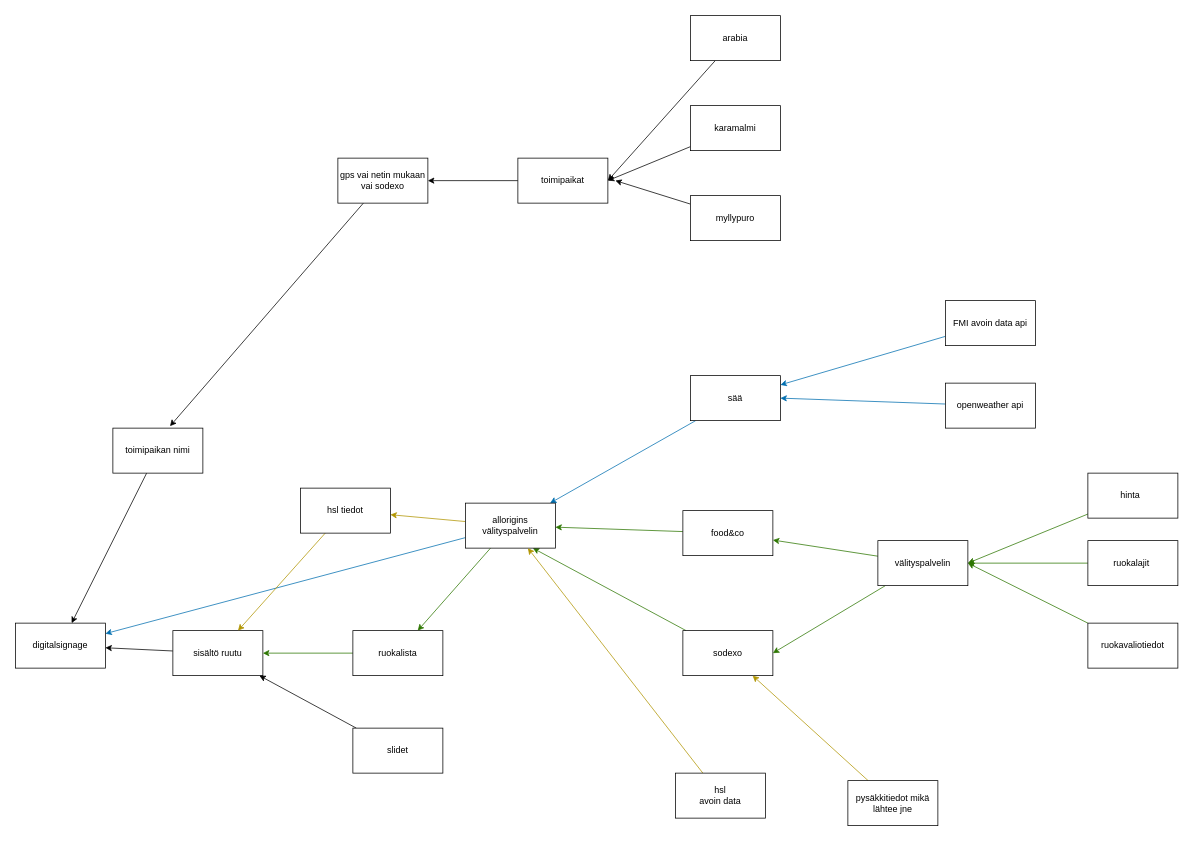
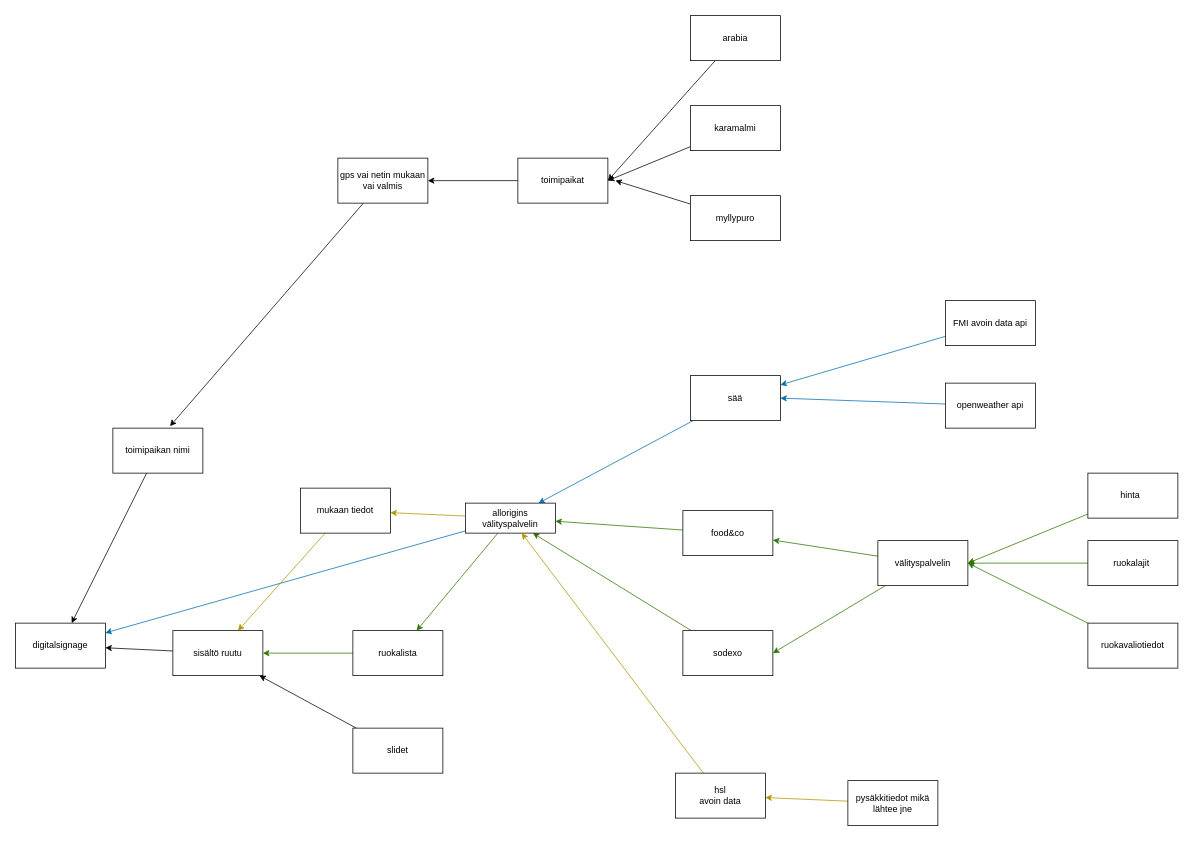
  <mxCell id="0" />
  <mxCell id="1" parent="0" />
  <mxCell id="2" style="edgeStyle=none;html=1;" edge="1" parent="1" source="3" target="6"><mxGeometry relative="1" as="geometry" /></mxCell>
  <mxCell id="3" value="sisältö ruutu" style="rounded=0;whiteSpace=wrap;html=1;" parent="1" vertex="1"><mxGeometry x="230" y="840" width="120" height="60" as="geometry" /></mxCell>
  <mxCell id="4" style="edgeStyle=none;html=1;fillColor=#60a917;strokeColor=#2D7600;" edge="1" parent="1" source="5" target="3"><mxGeometry relative="1" as="geometry" /></mxCell>
  <mxCell id="5" value="ruokalista&lt;br&gt;" style="rounded=0;whiteSpace=wrap;html=1;" vertex="1" parent="1"><mxGeometry x="470" y="840" width="120" height="60" as="geometry" /></mxCell>
  <mxCell id="6" value="digitalsignage" style="rounded=0;whiteSpace=wrap;html=1;" vertex="1" parent="1"><mxGeometry x="20" y="830" width="120" height="60" as="geometry" /></mxCell>
  <mxCell id="7" style="edgeStyle=none;html=1;fillColor=#1ba1e2;strokeColor=#006EAF;" edge="1" parent="1" source="8" target="22"><mxGeometry relative="1" as="geometry" /></mxCell>
  <mxCell id="8" value="sää" style="rounded=0;whiteSpace=wrap;html=1;" vertex="1" parent="1"><mxGeometry x="920" y="500" width="120" height="60" as="geometry" /></mxCell>
  <mxCell id="9" style="edgeStyle=none;html=1;fillColor=#1ba1e2;strokeColor=#006EAF;" edge="1" parent="1" source="10" target="8"><mxGeometry relative="1" as="geometry" /></mxCell>
  <mxCell id="10" value="FMI avoin data api" style="rounded=0;whiteSpace=wrap;html=1;" vertex="1" parent="1"><mxGeometry x="1260" y="400" width="120" height="60" as="geometry" /></mxCell>
  <mxCell id="11" style="edgeStyle=none;html=1;entryX=1;entryY=0.5;entryDx=0;entryDy=0;fillColor=#1ba1e2;strokeColor=#006EAF;" edge="1" parent="1" source="12" target="8"><mxGeometry relative="1" as="geometry" /></mxCell>
  <mxCell id="12" value="openweather api" style="rounded=0;whiteSpace=wrap;html=1;" vertex="1" parent="1"><mxGeometry x="1260" y="510" width="120" height="60" as="geometry" /></mxCell>
  <mxCell id="13" style="edgeStyle=none;html=1;" edge="1" parent="1" source="14" target="3"><mxGeometry relative="1" as="geometry" /></mxCell>
  <mxCell id="14" value="slidet" style="rounded=0;whiteSpace=wrap;html=1;" vertex="1" parent="1"><mxGeometry x="470" y="970" width="120" height="60" as="geometry" /></mxCell>
  <mxCell id="15" style="edgeStyle=none;html=1;fillColor=#60a917;strokeColor=#2D7600;" edge="1" parent="1" source="16" target="22"><mxGeometry relative="1" as="geometry" /></mxCell>
  <mxCell id="16" value="food&amp;amp;co" style="rounded=0;whiteSpace=wrap;html=1;" vertex="1" parent="1"><mxGeometry x="910" y="680" width="120" height="60" as="geometry" /></mxCell>
  <mxCell id="17" style="edgeStyle=none;html=1;entryX=0.75;entryY=1;entryDx=0;entryDy=0;fillColor=#60a917;strokeColor=#2D7600;" edge="1" parent="1" source="18" target="22"><mxGeometry relative="1" as="geometry" /></mxCell>
  <mxCell id="18" value="sodexo" style="rounded=0;whiteSpace=wrap;html=1;" vertex="1" parent="1"><mxGeometry x="910" y="840" width="120" height="60" as="geometry" /></mxCell>
  <mxCell id="19" style="edgeStyle=none;html=1;fillColor=#60a917;strokeColor=#2D7600;" edge="1" parent="1" source="22" target="5"><mxGeometry relative="1" as="geometry" /></mxCell>
  <mxCell id="20" style="edgeStyle=none;html=1;fillColor=#1ba1e2;strokeColor=#006EAF;" edge="1" parent="1" source="22" target="6"><mxGeometry relative="1" as="geometry" /></mxCell>
  <mxCell id="21" style="edgeStyle=none;html=1;fillColor=#e3c800;strokeColor=#B09500;" edge="1" parent="1" source="22" target="47"><mxGeometry relative="1" as="geometry" /></mxCell>
- <mxCell id="22" value="allorigins välityspalvelin&lt;br&gt;" style="rounded=0;whiteSpace=wrap;html=1;" vertex="1" parent="1"><mxGeometry x="620" y="670" width="120" height="60" as="geometry" /></mxCell>
+ <mxCell id="22" value="allorigins välityspalvelin&lt;br&gt;" style="rounded=0;whiteSpace=wrap;html=1;" vertex="1" parent="1"><mxGeometry x="620" y="670" width="120" height="40" as="geometry" /></mxCell>
  <mxCell id="23" style="edgeStyle=none;html=1;entryX=1;entryY=0.5;entryDx=0;entryDy=0;fillColor=#60a917;strokeColor=#2D7600;" edge="1" parent="1" source="24" target="31"><mxGeometry relative="1" as="geometry"><mxPoint x="1300" y="750" as="targetPoint" /></mxGeometry></mxCell>
  <mxCell id="24" value="hinta&amp;nbsp;&amp;nbsp;" style="rounded=0;whiteSpace=wrap;html=1;" vertex="1" parent="1"><mxGeometry x="1450" y="630" width="120" height="60" as="geometry" /></mxCell>
  <mxCell id="25" style="edgeStyle=none;html=1;fillColor=#60a917;strokeColor=#2D7600;" edge="1" parent="1" source="26" target="31"><mxGeometry relative="1" as="geometry" /></mxCell>
  <mxCell id="26" value="ruokalajit&amp;nbsp;" style="rounded=0;whiteSpace=wrap;html=1;" vertex="1" parent="1"><mxGeometry x="1450" y="720" width="120" height="60" as="geometry" /></mxCell>
  <mxCell id="27" style="edgeStyle=none;html=1;entryX=1;entryY=0.5;entryDx=0;entryDy=0;fillColor=#60a917;strokeColor=#2D7600;" edge="1" parent="1" source="28" target="31"><mxGeometry relative="1" as="geometry" /></mxCell>
  <mxCell id="28" value="ruokavaliotiedot" style="rounded=0;whiteSpace=wrap;html=1;" vertex="1" parent="1"><mxGeometry x="1450" y="830" width="120" height="60" as="geometry" /></mxCell>
  <mxCell id="29" style="edgeStyle=none;html=1;fillColor=#60a917;strokeColor=#2D7600;" edge="1" parent="1" source="31" target="16"><mxGeometry relative="1" as="geometry" /></mxCell>
  <mxCell id="30" style="edgeStyle=none;html=1;entryX=1;entryY=0.5;entryDx=0;entryDy=0;fillColor=#60a917;strokeColor=#2D7600;" edge="1" parent="1" source="31" target="18"><mxGeometry relative="1" as="geometry" /></mxCell>
  <mxCell id="31" value="välityspalvelin" style="rounded=0;whiteSpace=wrap;html=1;" vertex="1" parent="1"><mxGeometry x="1170" y="720" width="120" height="60" as="geometry" /></mxCell>
  <mxCell id="32" style="edgeStyle=none;html=1;" edge="1" parent="1" source="33" target="41"><mxGeometry relative="1" as="geometry" /></mxCell>
  <mxCell id="33" value="toimipaikat" style="rounded=0;whiteSpace=wrap;html=1;" vertex="1" parent="1"><mxGeometry x="690" y="210" width="120" height="60" as="geometry" /></mxCell>
  <mxCell id="34" style="edgeStyle=none;html=1;entryX=1;entryY=0.5;entryDx=0;entryDy=0;" edge="1" parent="1" source="35" target="33"><mxGeometry relative="1" as="geometry" /></mxCell>
  <mxCell id="35" value="karamalmi" style="rounded=0;whiteSpace=wrap;html=1;" vertex="1" parent="1"><mxGeometry x="920" y="140" width="120" height="60" as="geometry" /></mxCell>
  <mxCell id="36" style="edgeStyle=none;html=1;" edge="1" parent="1" source="37"><mxGeometry relative="1" as="geometry"><mxPoint x="820" y="240" as="targetPoint" /></mxGeometry></mxCell>
  <mxCell id="37" value="myllypuro" style="rounded=0;whiteSpace=wrap;html=1;" vertex="1" parent="1"><mxGeometry x="920" y="260" width="120" height="60" as="geometry" /></mxCell>
  <mxCell id="38" style="edgeStyle=none;html=1;entryX=1;entryY=0.5;entryDx=0;entryDy=0;" edge="1" parent="1" source="39" target="33"><mxGeometry relative="1" as="geometry" /></mxCell>
  <mxCell id="39" value="arabia" style="rounded=0;whiteSpace=wrap;html=1;" vertex="1" parent="1"><mxGeometry x="920" y="20" width="120" height="60" as="geometry" /></mxCell>
  <mxCell id="40" style="edgeStyle=none;html=1;entryX=0.635;entryY=-0.044;entryDx=0;entryDy=0;entryPerimeter=0;" edge="1" parent="1" source="41" target="43"><mxGeometry relative="1" as="geometry" /></mxCell>
- <mxCell id="41" value="gps vai netin mukaan vai sodexo" style="rounded=0;whiteSpace=wrap;html=1;" vertex="1" parent="1"><mxGeometry x="450" y="210" width="120" height="60" as="geometry" /></mxCell>
+ <mxCell id="41" value="gps vai netin mukaan vai valmis" style="rounded=0;whiteSpace=wrap;html=1;" vertex="1" parent="1"><mxGeometry x="450" y="210" width="120" height="60" as="geometry" /></mxCell>
  <mxCell id="42" style="edgeStyle=none;html=1;" edge="1" parent="1" source="43" target="6"><mxGeometry relative="1" as="geometry" /></mxCell>
  <mxCell id="43" value="toimipaikan nimi" style="rounded=0;whiteSpace=wrap;html=1;" vertex="1" parent="1"><mxGeometry x="150" y="570" width="120" height="60" as="geometry" /></mxCell>
  <mxCell id="44" style="edgeStyle=none;html=1;fillColor=#e3c800;strokeColor=#B09500;" edge="1" parent="1" source="45" target="22"><mxGeometry relative="1" as="geometry" /></mxCell>
  <mxCell id="45" value="hsl&lt;br&gt;avoin data&lt;br&gt;" style="rounded=0;whiteSpace=wrap;html=1;" vertex="1" parent="1"><mxGeometry x="900" y="1030" width="120" height="60" as="geometry" /></mxCell>
  <mxCell id="46" style="edgeStyle=none;html=1;fillColor=#e3c800;strokeColor=#B09500;" edge="1" parent="1" source="47" target="3"><mxGeometry relative="1" as="geometry" /></mxCell>
- <mxCell id="47" value="hsl tiedot" style="rounded=0;whiteSpace=wrap;html=1;" vertex="1" parent="1"><mxGeometry x="400" y="650" width="120" height="60" as="geometry" /></mxCell>
- <mxCell id="48" style="edgeStyle=none;html=1;fillColor=#e3c800;strokeColor=#B09500;" edge="1" parent="1" source="49" target="18"><mxGeometry relative="1" as="geometry" /></mxCell>
+ <mxCell id="47" value="mukaan tiedot" style="rounded=0;whiteSpace=wrap;html=1;" vertex="1" parent="1"><mxGeometry x="400" y="650" width="120" height="60" as="geometry" /></mxCell>
+ <mxCell id="48" style="edgeStyle=none;html=1;fillColor=#e3c800;strokeColor=#B09500;" edge="1" parent="1" source="49" target="45"><mxGeometry relative="1" as="geometry" /></mxCell>
  <mxCell id="49" value="pysäkkitiedot mikä lähtee jne" style="rounded=0;whiteSpace=wrap;html=1;" vertex="1" parent="1"><mxGeometry x="1130" y="1040" width="120" height="60" as="geometry" /></mxCell>
